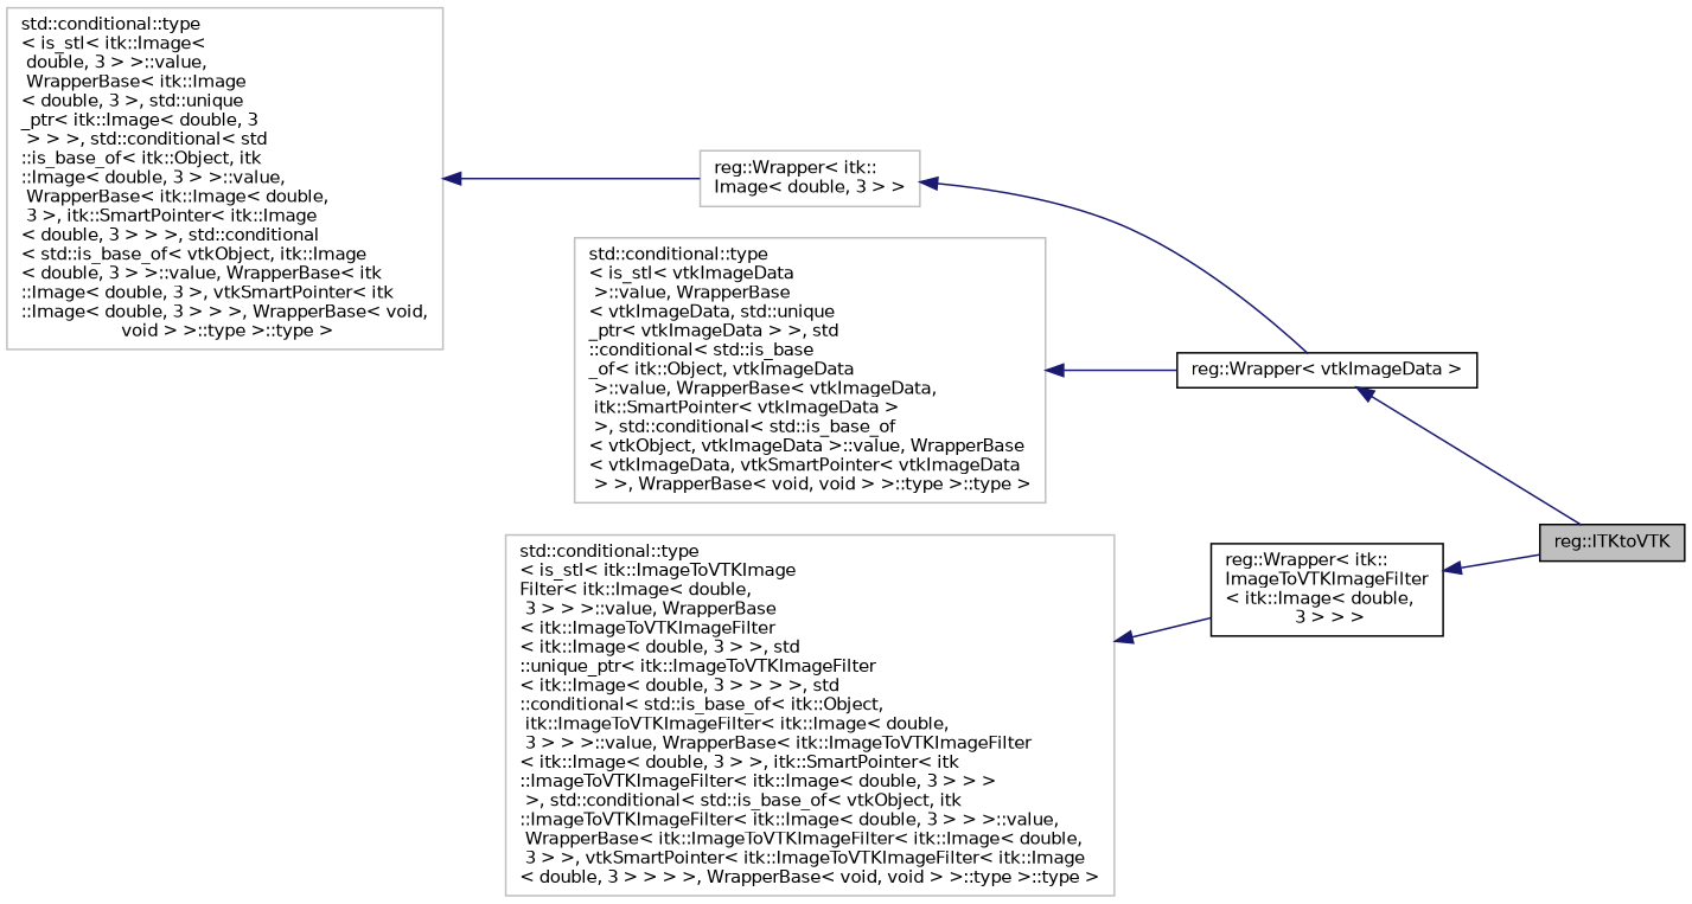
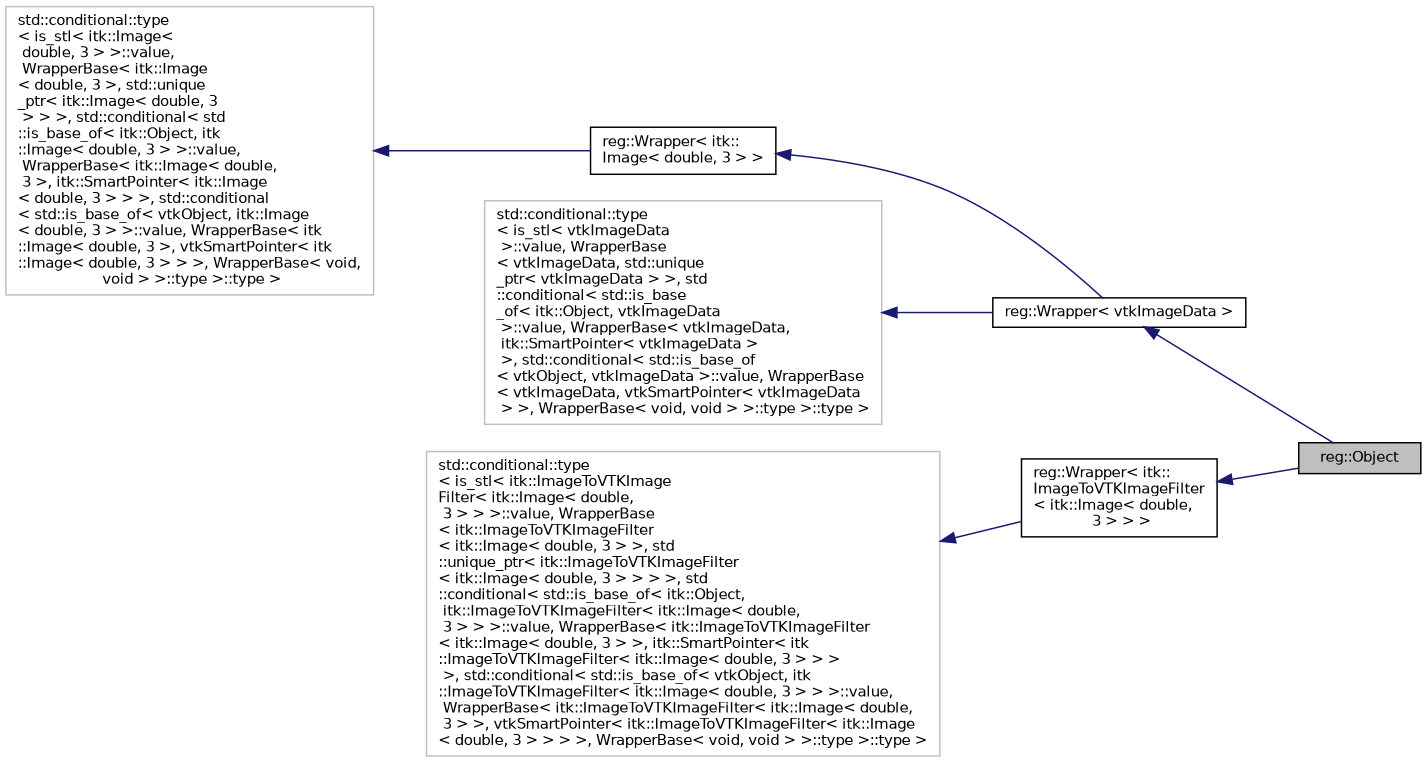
  digraph {
    rankdir=LR
    node [color=black fillcolor=white fontname=Helvetica fontsize=10 shape=record style=filled]
    edge [color=midnightblue dir=back fontname=Helvetica fontsize=10 labelfontname=Helvetica labelfontsize=10 style=solid]
-   n1 [fillcolor=grey75 fontcolor=black height=0.2 label="reg::ITKtoVTK" width=0.4]
-   n2 [color=grey75 height=0.2 label="reg::Wrapper\< itk::\lImage\< double, 3 \> \>" width=0.4]
+   n1 [fillcolor=grey75 fontcolor=black height=0.2 label="reg::Object" width=0.4]
+   n2 [height=0.2 label="reg::Wrapper\< itk::\lImage\< double, 3 \> \>" width=0.4]
    n3 [height=0.2 label="reg::Wrapper\< vtkImageData \>" width=0.4]
    n4 [color=grey75 height=0.2 label="std::conditional::type\l\< is_stl\< itk::Image\<\l double, 3 \> \>::value,\l WrapperBase\< itk::Image\l\< double, 3 \>, std::unique\l_ptr\< itk::Image\< double, 3\l \> \> \>, std::conditional\< std\l::is_base_of\< itk::Object, itk\l::Image\< double, 3 \> \>::value,\l WrapperBase\< itk::Image\< double,\l 3 \>, itk::SmartPointer\< itk::Image\l\< double, 3 \> \> \>, std::conditional\l\< std::is_base_of\< vtkObject, itk::Image\l\< double, 3 \> \>::value, WrapperBase\< itk\l::Image\< double, 3 \>, vtkSmartPointer\< itk\l::Image\< double, 3 \> \> \>, WrapperBase\< void,\l void \> \>::type \>::type \>" width=0.4]
    n5 [color=grey75 height=0.2 label="std::conditional::type\l\< is_stl\< vtkImageData\l \>::value, WrapperBase\l\< vtkImageData, std::unique\l_ptr\< vtkImageData \> \>, std\l::conditional\< std::is_base\l_of\< itk::Object, vtkImageData\l \>::value, WrapperBase\< vtkImageData,\l itk::SmartPointer\< vtkImageData \>\l \>, std::conditional\< std::is_base_of\l\< vtkObject, vtkImageData \>::value, WrapperBase\l\< vtkImageData, vtkSmartPointer\< vtkImageData\l \> \>, WrapperBase\< void, void \> \>::type \>::type \>" width=0.4]
    n6 [height=0.2 label="reg::Wrapper\< itk::\lImageToVTKImageFilter\l\< itk::Image\< double,\l 3 \> \> \>" width=0.4]
    n7 [color=grey75 height=0.2 label="std::conditional::type\l\< is_stl\< itk::ImageToVTKImage\lFilter\< itk::Image\< double,\l 3 \> \> \>::value, WrapperBase\l\< itk::ImageToVTKImageFilter\l\< itk::Image\< double, 3 \> \>, std\l::unique_ptr\< itk::ImageToVTKImageFilter\l\< itk::Image\< double, 3 \> \> \> \>, std\l::conditional\< std::is_base_of\< itk::Object,\l itk::ImageToVTKImageFilter\< itk::Image\< double,\l 3 \> \> \>::value, WrapperBase\< itk::ImageToVTKImageFilter\l\< itk::Image\< double, 3 \> \>, itk::SmartPointer\< itk\l::ImageToVTKImageFilter\< itk::Image\< double, 3 \> \> \>\l \>, std::conditional\< std::is_base_of\< vtkObject, itk\l::ImageToVTKImageFilter\< itk::Image\< double, 3 \> \> \>::value,\l WrapperBase\< itk::ImageToVTKImageFilter\< itk::Image\< double,\l 3 \> \>, vtkSmartPointer\< itk::ImageToVTKImageFilter\< itk::Image\l\< double, 3 \> \> \> \>, WrapperBase\< void, void \> \>::type \>::type \>" width=0.4]
    n2 -> n3
    n3 -> n1
    n4 -> n2
    n5 -> n3
    n6 -> n1
    n7 -> n6
  }
